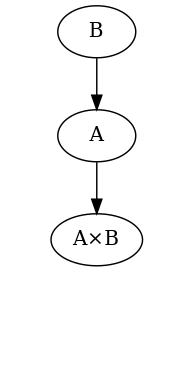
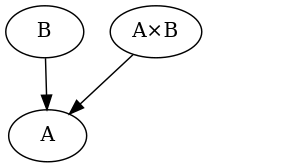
  digraph {
    n1 [label=A]
    n2 [label="A×B"]
    n3 [label=A style=invis]
    n4 [label=B style=invis]
    n5 [label=B]
-   n1 -> n2
+   n2 -> n1
    n2 -> n3 [style=invis]
    n2 -> n4 [style=invis]
    n5 -> n1
  }
